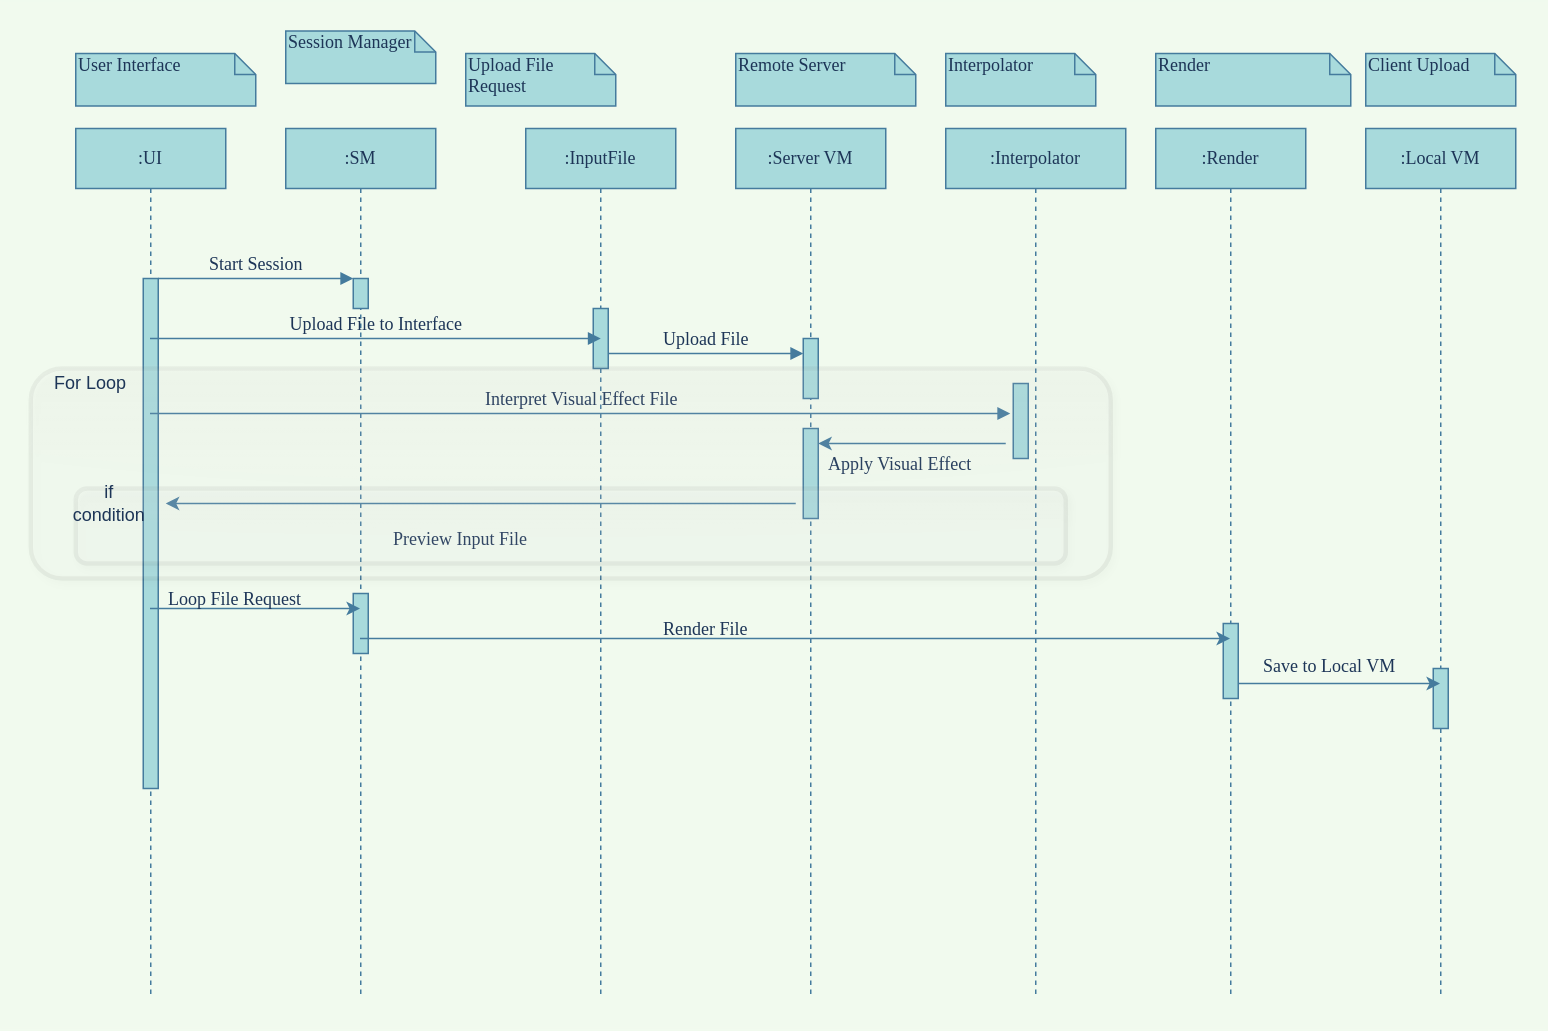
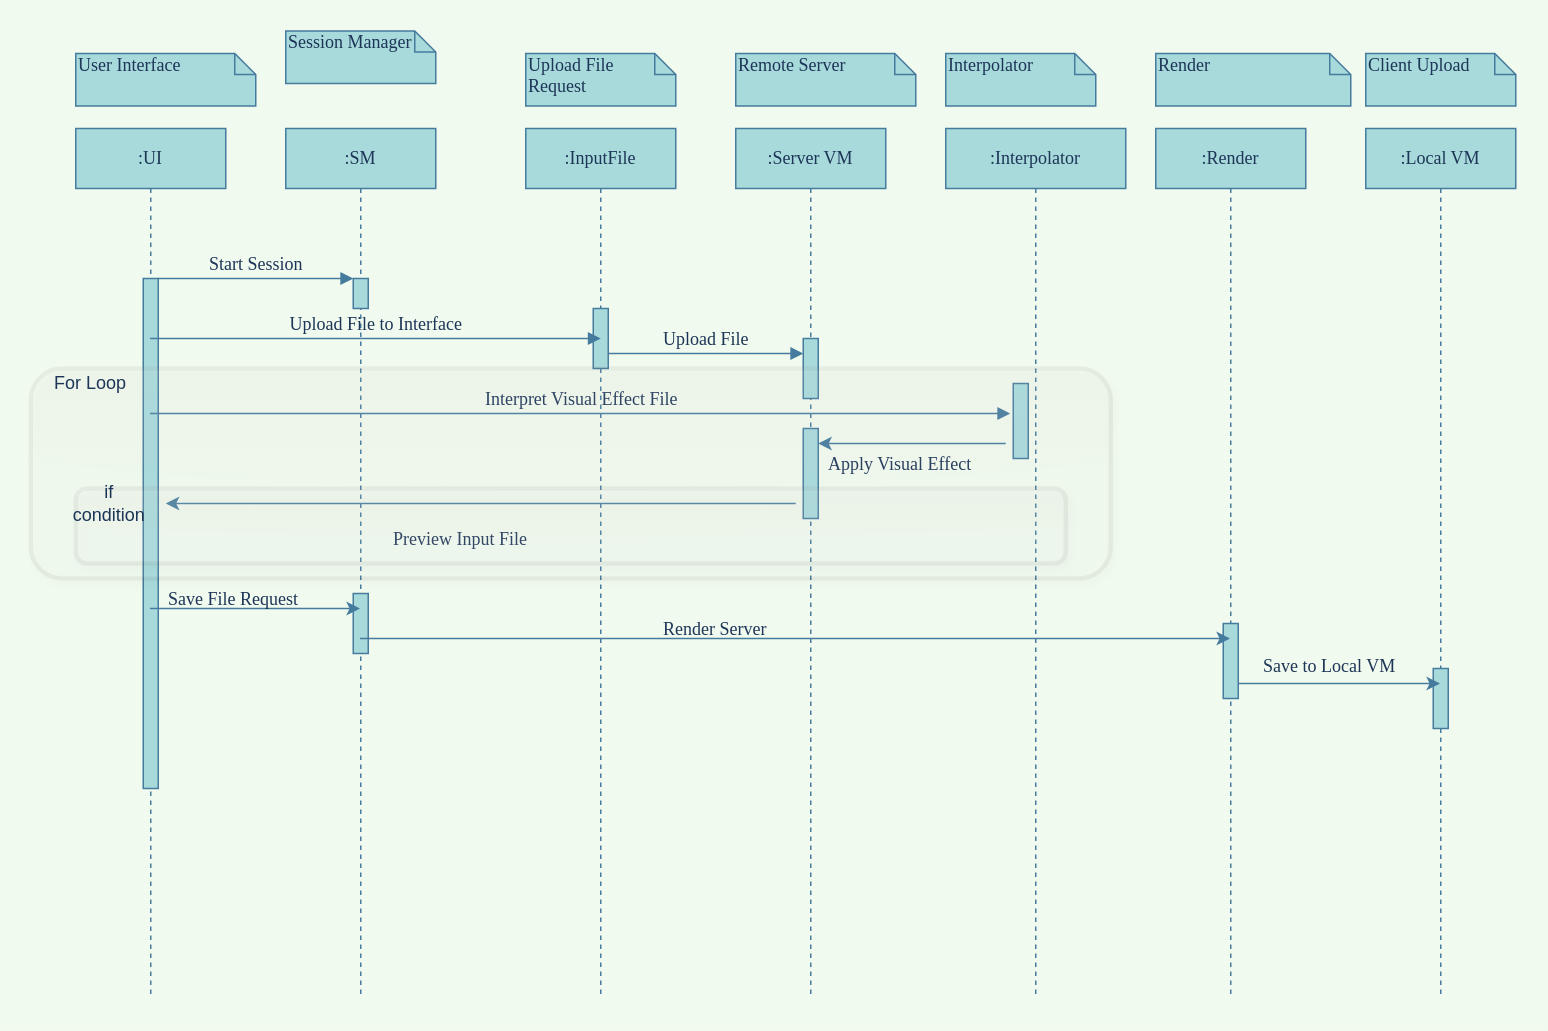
  <mxCell id="0" />
  <mxCell id="1" parent="0" />
  <mxCell id="2" value=":SM" style="shape=umlLifeline;perimeter=lifelinePerimeter;whiteSpace=wrap;html=1;container=1;collapsible=0;recursiveResize=0;outlineConnect=0;shadow=0;comic=0;labelBackgroundColor=none;strokeWidth=1;fontFamily=Verdana;fontSize=12;align=center;fillColor=#A8DADC;strokeColor=#457B9D;fontColor=#1D3557;" parent="1" vertex="1"><mxGeometry x="190" y="85" width="100" height="580" as="geometry" /></mxCell>
  <mxCell id="3" value="" style="html=1;points=[];perimeter=orthogonalPerimeter;shadow=0;comic=0;labelBackgroundColor=none;strokeWidth=1;fontFamily=Verdana;fontSize=12;align=center;fillColor=#A8DADC;strokeColor=#457B9D;fontColor=#1D3557;" parent="2" vertex="1"><mxGeometry x="45" y="100" width="10" height="20" as="geometry" /></mxCell>
  <mxCell id="4" value="" style="html=1;points=[];perimeter=orthogonalPerimeter;shadow=0;comic=0;labelBackgroundColor=none;strokeColor=#457B9D;strokeWidth=1;fillColor=#A8DADC;fontFamily=Verdana;fontSize=12;fontColor=#1D3557;align=center;" vertex="1" parent="2"><mxGeometry x="45" y="310" width="10" height="40" as="geometry" /></mxCell>
  <mxCell id="5" value=":InputFile" style="shape=umlLifeline;perimeter=lifelinePerimeter;whiteSpace=wrap;html=1;container=1;collapsible=0;recursiveResize=0;outlineConnect=0;shadow=0;comic=0;labelBackgroundColor=none;strokeWidth=1;fontFamily=Verdana;fontSize=12;align=center;fillColor=#A8DADC;strokeColor=#457B9D;fontColor=#1D3557;" parent="1" vertex="1"><mxGeometry x="350" y="85" width="100" height="580" as="geometry" /></mxCell>
  <mxCell id="6" value="" style="html=1;points=[];perimeter=orthogonalPerimeter;shadow=0;comic=0;labelBackgroundColor=none;strokeWidth=1;fontFamily=Verdana;fontSize=12;align=center;fillColor=#A8DADC;strokeColor=#457B9D;fontColor=#1D3557;" parent="5" vertex="1"><mxGeometry x="45" y="120" width="10" height="40" as="geometry" /></mxCell>
  <mxCell id="7" value=":Server VM" style="shape=umlLifeline;perimeter=lifelinePerimeter;whiteSpace=wrap;html=1;container=1;collapsible=0;recursiveResize=0;outlineConnect=0;shadow=0;comic=0;labelBackgroundColor=none;strokeWidth=1;fontFamily=Verdana;fontSize=12;align=center;fillColor=#A8DADC;strokeColor=#457B9D;fontColor=#1D3557;" parent="1" vertex="1"><mxGeometry x="490" y="85" width="100" height="580" as="geometry" /></mxCell>
  <mxCell id="8" value="" style="html=1;points=[];perimeter=orthogonalPerimeter;shadow=0;comic=0;labelBackgroundColor=none;strokeWidth=1;fontFamily=Verdana;fontSize=12;align=center;fillColor=#A8DADC;strokeColor=#457B9D;fontColor=#1D3557;" parent="7" vertex="1"><mxGeometry x="45" y="140" width="10" height="40" as="geometry" /></mxCell>
  <mxCell id="9" value="" style="html=1;points=[];perimeter=orthogonalPerimeter;shadow=0;comic=0;labelBackgroundColor=none;strokeWidth=1;fontFamily=Verdana;fontSize=12;align=center;fillColor=#A8DADC;strokeColor=#457B9D;fontColor=#1D3557;" vertex="1" parent="7"><mxGeometry x="45" y="200" width="10" height="60" as="geometry" /></mxCell>
  <mxCell id="10" value=":Interpolator" style="shape=umlLifeline;perimeter=lifelinePerimeter;whiteSpace=wrap;html=1;container=1;collapsible=0;recursiveResize=0;outlineConnect=0;shadow=0;comic=0;labelBackgroundColor=none;strokeWidth=1;fontFamily=Verdana;fontSize=12;align=center;fillColor=#A8DADC;strokeColor=#457B9D;fontColor=#1D3557;" parent="1" vertex="1"><mxGeometry x="630" y="85" width="120" height="580" as="geometry" /></mxCell>
  <mxCell id="11" value="" style="html=1;points=[];perimeter=orthogonalPerimeter;shadow=0;comic=0;labelBackgroundColor=none;strokeWidth=1;fontFamily=Verdana;fontSize=12;align=center;fillColor=#A8DADC;strokeColor=#457B9D;fontColor=#1D3557;" parent="10" vertex="1"><mxGeometry x="45" y="170" width="10" height="50" as="geometry" /></mxCell>
  <mxCell id="12" value=":Render" style="shape=umlLifeline;perimeter=lifelinePerimeter;whiteSpace=wrap;html=1;container=1;collapsible=0;recursiveResize=0;outlineConnect=0;shadow=0;comic=0;labelBackgroundColor=none;strokeWidth=1;fontFamily=Verdana;fontSize=12;align=center;fillColor=#A8DADC;strokeColor=#457B9D;fontColor=#1D3557;" parent="1" vertex="1"><mxGeometry x="770" y="85" width="100" height="580" as="geometry" /></mxCell>
  <mxCell id="13" value="" style="html=1;points=[];perimeter=orthogonalPerimeter;shadow=0;comic=0;labelBackgroundColor=none;strokeWidth=1;fontFamily=Verdana;fontSize=12;align=center;fillColor=#A8DADC;strokeColor=#457B9D;fontColor=#1D3557;" vertex="1" parent="12"><mxGeometry x="45" y="330" width="10" height="50" as="geometry" /></mxCell>
  <mxCell id="14" value=":Local VM" style="shape=umlLifeline;perimeter=lifelinePerimeter;whiteSpace=wrap;html=1;container=1;collapsible=0;recursiveResize=0;outlineConnect=0;shadow=0;comic=0;labelBackgroundColor=none;strokeWidth=1;fontFamily=Verdana;fontSize=12;align=center;fillColor=#A8DADC;strokeColor=#457B9D;fontColor=#1D3557;" parent="1" vertex="1"><mxGeometry x="910" y="85" width="100" height="580" as="geometry" /></mxCell>
  <mxCell id="15" value="" style="html=1;points=[];perimeter=orthogonalPerimeter;shadow=0;comic=0;labelBackgroundColor=none;strokeColor=#457B9D;strokeWidth=1;fillColor=#A8DADC;fontFamily=Verdana;fontSize=12;fontColor=#1D3557;align=center;" parent="14" vertex="1"><mxGeometry x="45" y="360" width="10" height="40" as="geometry" /></mxCell>
  <mxCell id="16" value=":UI" style="shape=umlLifeline;perimeter=lifelinePerimeter;whiteSpace=wrap;html=1;container=1;collapsible=0;recursiveResize=0;outlineConnect=0;shadow=0;comic=0;labelBackgroundColor=none;strokeWidth=1;fontFamily=Verdana;fontSize=12;align=center;fillColor=#A8DADC;strokeColor=#457B9D;fontColor=#1D3557;" parent="1" vertex="1"><mxGeometry x="50" y="85" width="100" height="580" as="geometry" /></mxCell>
  <mxCell id="17" value="" style="html=1;points=[];perimeter=orthogonalPerimeter;shadow=0;comic=0;labelBackgroundColor=none;strokeWidth=1;fontFamily=Verdana;fontSize=12;align=center;fillColor=#A8DADC;strokeColor=#457B9D;fontColor=#1D3557;" parent="16" vertex="1"><mxGeometry x="45" y="100" width="10" height="340" as="geometry" /></mxCell>
  <mxCell id="18" value="Upload File" style="html=1;verticalAlign=bottom;endArrow=block;labelBackgroundColor=none;fontFamily=Verdana;fontSize=12;edgeStyle=elbowEdgeStyle;elbow=vertical;strokeColor=#457B9D;fontColor=#1D3557;" parent="1" source="6" target="8" edge="1"><mxGeometry relative="1" as="geometry"><mxPoint x="460" y="225" as="sourcePoint" /><Array as="points"><mxPoint x="440" y="235" /><mxPoint x="410" y="225" /></Array></mxGeometry></mxCell>
  <mxCell id="19" value="Interpret Visual Effect File" style="html=1;verticalAlign=bottom;endArrow=block;labelBackgroundColor=none;fontFamily=Verdana;fontSize=12;edgeStyle=elbowEdgeStyle;elbow=vertical;strokeColor=#457B9D;fontColor=#1D3557;" parent="1" source="16" edge="1"><mxGeometry relative="1" as="geometry"><mxPoint x="600" y="235" as="sourcePoint" /><mxPoint x="673" y="275" as="targetPoint" /><Array as="points"><mxPoint x="600" y="275" /></Array></mxGeometry></mxCell>
  <mxCell id="20" value="Start Session" style="html=1;verticalAlign=bottom;endArrow=block;entryX=0;entryY=0;labelBackgroundColor=none;fontFamily=Verdana;fontSize=12;edgeStyle=elbowEdgeStyle;elbow=vertical;strokeColor=#457B9D;fontColor=#1D3557;" parent="1" source="17" target="3" edge="1"><mxGeometry relative="1" as="geometry"><mxPoint x="170" y="195" as="sourcePoint" /></mxGeometry></mxCell>
  <mxCell id="21" value="Upload File to Interface" style="html=1;verticalAlign=bottom;endArrow=block;labelBackgroundColor=none;fontFamily=Verdana;fontSize=12;edgeStyle=elbowEdgeStyle;elbow=vertical;strokeColor=#457B9D;fontColor=#1D3557;" parent="1" source="16" edge="1"><mxGeometry relative="1" as="geometry"><mxPoint x="320" y="205" as="sourcePoint" /><mxPoint x="400" y="225" as="targetPoint" /><Array as="points"><mxPoint x="270" y="225" /><mxPoint x="270" y="205" /></Array></mxGeometry></mxCell>
  <mxCell id="22" value="User Interface" style="shape=note;whiteSpace=wrap;html=1;size=14;verticalAlign=top;align=left;spacingTop=-6;shadow=0;comic=0;labelBackgroundColor=none;strokeWidth=1;fontFamily=Verdana;fontSize=12;fillColor=#A8DADC;strokeColor=#457B9D;fontColor=#1D3557;" parent="1" vertex="1"><mxGeometry x="50" y="35" width="120" height="35" as="geometry" /></mxCell>
  <mxCell id="23" value="Session Manager" style="shape=note;whiteSpace=wrap;html=1;size=14;verticalAlign=top;align=left;spacingTop=-6;shadow=0;comic=0;labelBackgroundColor=none;strokeWidth=1;fontFamily=Verdana;fontSize=12;fillColor=#A8DADC;strokeColor=#457B9D;fontColor=#1D3557;" parent="1" vertex="1"><mxGeometry x="190" y="20" width="100" height="35" as="geometry" /></mxCell>
- <mxCell id="24" value="Upload File Request" style="shape=note;whiteSpace=wrap;html=1;size=14;verticalAlign=top;align=left;spacingTop=-6;shadow=0;comic=0;labelBackgroundColor=none;strokeWidth=1;fontFamily=Verdana;fontSize=12;fillColor=#A8DADC;strokeColor=#457B9D;fontColor=#1D3557;" parent="1" vertex="1"><mxGeometry x="310" y="35" width="100" height="35" as="geometry" /></mxCell>
+ <mxCell id="24" value="Upload File Request" style="shape=note;whiteSpace=wrap;html=1;size=14;verticalAlign=top;align=left;spacingTop=-6;shadow=0;comic=0;labelBackgroundColor=none;strokeWidth=1;fontFamily=Verdana;fontSize=12;fillColor=#A8DADC;strokeColor=#457B9D;fontColor=#1D3557;" parent="1" vertex="1"><mxGeometry x="350" y="35" width="100" height="35" as="geometry" /></mxCell>
  <mxCell id="25" value="Remote Server" style="shape=note;whiteSpace=wrap;html=1;size=14;verticalAlign=top;align=left;spacingTop=-6;shadow=0;comic=0;labelBackgroundColor=none;strokeWidth=1;fontFamily=Verdana;fontSize=12;fillColor=#A8DADC;strokeColor=#457B9D;fontColor=#1D3557;" parent="1" vertex="1"><mxGeometry x="490" y="35" width="120" height="35" as="geometry" /></mxCell>
  <mxCell id="26" value="Interpolator" style="shape=note;whiteSpace=wrap;html=1;size=14;verticalAlign=top;align=left;spacingTop=-6;shadow=0;comic=0;labelBackgroundColor=none;strokeWidth=1;fontFamily=Verdana;fontSize=12;fillColor=#A8DADC;strokeColor=#457B9D;fontColor=#1D3557;" parent="1" vertex="1"><mxGeometry x="630" y="35" width="100" height="35" as="geometry" /></mxCell>
  <mxCell id="27" value="Render" style="shape=note;whiteSpace=wrap;html=1;size=14;verticalAlign=top;align=left;spacingTop=-6;shadow=0;comic=0;labelBackgroundColor=none;strokeWidth=1;fontFamily=Verdana;fontSize=12;fillColor=#A8DADC;strokeColor=#457B9D;fontColor=#1D3557;" parent="1" vertex="1"><mxGeometry x="770" y="35" width="130" height="35" as="geometry" /></mxCell>
  <mxCell id="28" value="Client Upload" style="shape=note;whiteSpace=wrap;html=1;size=14;verticalAlign=top;align=left;spacingTop=-6;shadow=0;comic=0;labelBackgroundColor=none;strokeWidth=1;fontFamily=Verdana;fontSize=12;fillColor=#A8DADC;strokeColor=#457B9D;fontColor=#1D3557;" parent="1" vertex="1"><mxGeometry x="910" y="35" width="100" height="35" as="geometry" /></mxCell>
  <mxCell id="29" value="" style="endArrow=classic;html=1;strokeColor=#457B9D;fillColor=#A8DADC;fontColor=#1D3557;" edge="1" parent="1"><mxGeometry width="50" height="50" relative="1" as="geometry"><mxPoint x="670" y="295" as="sourcePoint" /><mxPoint x="545" y="295" as="targetPoint" /><Array as="points"><mxPoint x="615" y="295" /></Array></mxGeometry></mxCell>
  <mxCell id="30" value="&lt;div style=&quot;text-align: center&quot;&gt;&lt;span&gt;&lt;font face=&quot;verdana&quot;&gt;Apply Visual Effect&lt;/font&gt;&lt;/span&gt;&lt;/div&gt;" style="text;whiteSpace=wrap;html=1;fontColor=#1D3557;" vertex="1" parent="1"><mxGeometry x="550" y="295" width="120" height="20" as="geometry" /></mxCell>
  <mxCell id="31" value="" style="endArrow=classic;html=1;strokeColor=#457B9D;fillColor=#A8DADC;fontColor=#1D3557;" edge="1" parent="1"><mxGeometry width="50" height="50" relative="1" as="geometry"><mxPoint x="530" y="335" as="sourcePoint" /><mxPoint x="110" y="335" as="targetPoint" /><Array as="points"><mxPoint x="330" y="335" /></Array></mxGeometry></mxCell>
  <mxCell id="32" value="&lt;div style=&quot;text-align: center&quot;&gt;&lt;span&gt;&lt;font face=&quot;verdana&quot;&gt;Preview Input File&lt;/font&gt;&lt;/span&gt;&lt;/div&gt;" style="text;whiteSpace=wrap;html=1;fontColor=#1D3557;" vertex="1" parent="1"><mxGeometry x="260" y="345" width="120" height="20" as="geometry" /></mxCell>
  <mxCell id="33" value="" style="endArrow=classic;html=1;strokeColor=#457B9D;fillColor=#A8DADC;fontColor=#1D3557;" edge="1" parent="1" source="16" target="2"><mxGeometry width="50" height="50" relative="1" as="geometry"><mxPoint x="110" y="435" as="sourcePoint" /><mxPoint x="160" y="385" as="targetPoint" /><Array as="points"><mxPoint x="180" y="405" /></Array></mxGeometry></mxCell>
- <mxCell id="34" value="&lt;div style=&quot;text-align: center&quot;&gt;&lt;span&gt;&lt;font face=&quot;verdana&quot;&gt;Loop File Request&lt;/font&gt;&lt;/span&gt;&lt;/div&gt;" style="text;whiteSpace=wrap;html=1;fontColor=#1D3557;" vertex="1" parent="1"><mxGeometry x="110" y="385" width="120" height="20" as="geometry" /></mxCell>
+ <mxCell id="34" value="&lt;div style=&quot;text-align: center&quot;&gt;&lt;span&gt;&lt;font face=&quot;verdana&quot;&gt;Save File Request&lt;/font&gt;&lt;/span&gt;&lt;/div&gt;" style="text;whiteSpace=wrap;html=1;fontColor=#1D3557;" vertex="1" parent="1"><mxGeometry x="110" y="385" width="120" height="20" as="geometry" /></mxCell>
  <mxCell id="35" value="" style="endArrow=classic;html=1;strokeColor=#457B9D;fillColor=#A8DADC;fontColor=#1D3557;" edge="1" parent="1" source="2" target="12"><mxGeometry width="50" height="50" relative="1" as="geometry"><mxPoint x="240" y="455" as="sourcePoint" /><mxPoint x="290" y="405" as="targetPoint" /><Array as="points"><mxPoint x="520" y="425" /></Array></mxGeometry></mxCell>
- <mxCell id="36" value="&lt;div style=&quot;text-align: center&quot;&gt;&lt;span&gt;&lt;font face=&quot;verdana&quot;&gt;Render File&lt;/font&gt;&lt;/span&gt;&lt;/div&gt;" style="text;whiteSpace=wrap;html=1;fontColor=#1D3557;" vertex="1" parent="1"><mxGeometry x="440" y="405" width="120" height="20" as="geometry" /></mxCell>
+ <mxCell id="36" value="&lt;div style=&quot;text-align: center&quot;&gt;&lt;span&gt;&lt;font face=&quot;verdana&quot;&gt;Render Server&lt;/font&gt;&lt;/span&gt;&lt;/div&gt;" style="text;whiteSpace=wrap;html=1;fontColor=#1D3557;" vertex="1" parent="1"><mxGeometry x="440" y="405" width="120" height="20" as="geometry" /></mxCell>
  <mxCell id="37" value="" style="endArrow=classic;html=1;strokeColor=#457B9D;fillColor=#A8DADC;fontColor=#1D3557;" edge="1" parent="1" source="13" target="14"><mxGeometry width="50" height="50" relative="1" as="geometry"><mxPoint x="820" y="475" as="sourcePoint" /><mxPoint x="870" y="425" as="targetPoint" /><Array as="points"><mxPoint x="890" y="455" /></Array></mxGeometry></mxCell>
  <mxCell id="38" value="&lt;div style=&quot;text-align: center&quot;&gt;&lt;span&gt;&lt;font face=&quot;verdana&quot;&gt;Save to Local VM&lt;/font&gt;&lt;/span&gt;&lt;/div&gt;" style="text;whiteSpace=wrap;html=1;fontColor=#1D3557;" vertex="1" parent="1"><mxGeometry x="840" y="430" width="120" height="20" as="geometry" /></mxCell>
  <mxCell id="39" value="" style="rounded=1;whiteSpace=wrap;html=1;glass=1;shadow=1;opacity=5;perimeterSpacing=10;strokeWidth=3;" vertex="1" parent="1"><mxGeometry x="20" y="245" width="720" height="140" as="geometry" /></mxCell>
  <mxCell id="40" value="For Loop" style="text;html=1;strokeColor=none;fillColor=none;align=center;verticalAlign=middle;whiteSpace=wrap;rounded=0;shadow=1;glass=1;fontColor=#1D3557;opacity=5;" vertex="1" parent="1"><mxGeometry x="30" y="245" width="60" height="20" as="geometry" /></mxCell>
  <mxCell id="41" value="" style="rounded=1;whiteSpace=wrap;html=1;glass=1;shadow=1;opacity=5;perimeterSpacing=10;strokeWidth=3;" vertex="1" parent="1"><mxGeometry x="50" y="325" width="660" height="50" as="geometry" /></mxCell>
  <mxCell id="42" value="if condition" style="text;html=1;strokeColor=none;fillColor=none;align=center;verticalAlign=middle;whiteSpace=wrap;rounded=0;shadow=1;glass=1;fontColor=#1D3557;opacity=5;" vertex="1" parent="1"><mxGeometry x="50" y="325" width="45" height="20" as="geometry" /></mxCell>
